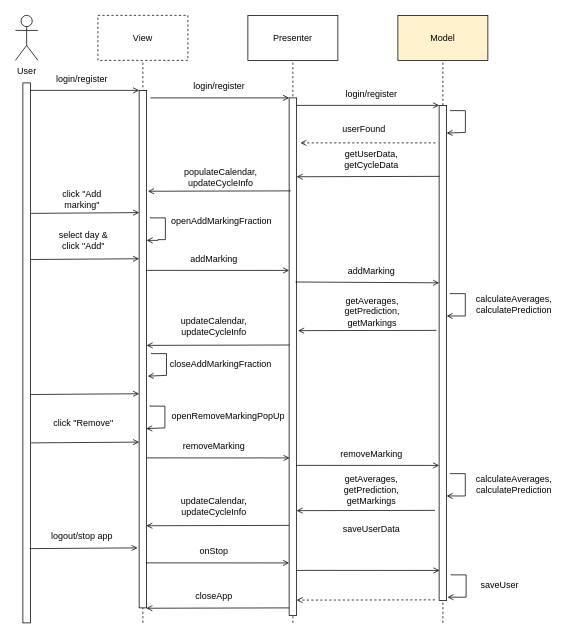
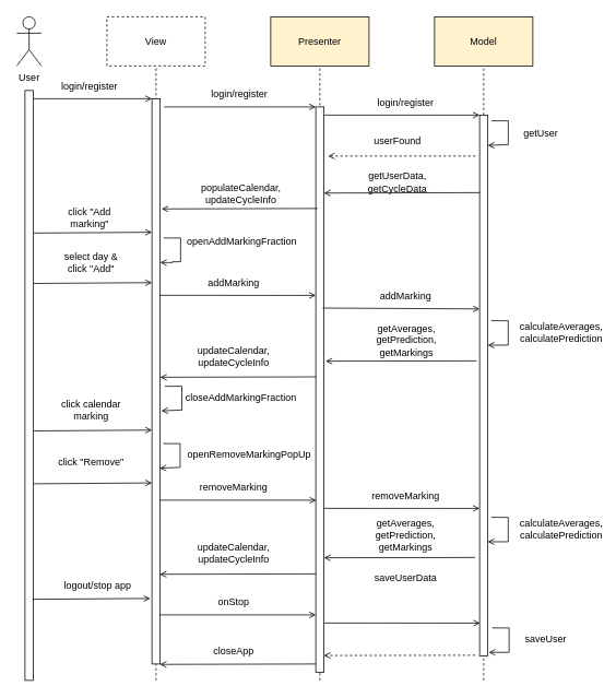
  <mxCell id="0" />
  <mxCell id="1" parent="0" />
  <mxCell id="2" value="" style="endArrow=open;html=1;rounded=0;endFill=0;entryX=0;entryY=0;entryDx=0;entryDy=0;" edge="1" parent="1" target="21"><mxGeometry width="50" height="50" relative="1" as="geometry"><mxPoint x="40" y="120" as="sourcePoint" /><mxPoint x="190" y="142" as="targetPoint" /></mxGeometry></mxCell>
  <mxCell id="3" value="login/register" style="text;html=1;align=center;verticalAlign=middle;whiteSpace=wrap;rounded=0;" vertex="1" parent="1"><mxGeometry x="64" y="90" width="90" height="30" as="geometry" /></mxCell>
  <mxCell id="4" value="" style="endArrow=open;html=1;rounded=0;endFill=0;entryX=0;entryY=0;entryDx=0;entryDy=0;" edge="1" parent="1" target="17"><mxGeometry width="50" height="50" relative="1" as="geometry"><mxPoint x="200" y="130" as="sourcePoint" /><mxPoint x="590" y="140" as="targetPoint" /></mxGeometry></mxCell>
  <mxCell id="5" value="login/register" style="text;html=1;align=center;verticalAlign=middle;whiteSpace=wrap;rounded=0;" vertex="1" parent="1"><mxGeometry x="247" y="100" width="90" height="30" as="geometry" /></mxCell>
  <mxCell id="6" value="login/register" style="text;html=1;align=center;verticalAlign=middle;whiteSpace=wrap;rounded=0;" vertex="1" parent="1"><mxGeometry x="450" y="110" width="90" height="30" as="geometry" /></mxCell>
- <mxCell id="7" value="logout/stop app" style="text;html=1;align=center;verticalAlign=middle;whiteSpace=wrap;rounded=0;" vertex="1" parent="1"><mxGeometry x="64" y="700" width="90" height="30" as="geometry" /></mxCell>
+ <mxCell id="7" value="logout/stop app" style="text;html=1;align=center;verticalAlign=middle;whiteSpace=wrap;rounded=0;" vertex="1" parent="1"><mxGeometry x="74" y="700" width="90" height="30" as="geometry" /></mxCell>
  <mxCell id="8" value="" style="endArrow=open;dashed=1;html=1;rounded=0;endFill=0;" edge="1" parent="1"><mxGeometry width="50" height="50" relative="1" as="geometry"><mxPoint x="580" y="190" as="sourcePoint" /><mxPoint x="400" y="190" as="targetPoint" /></mxGeometry></mxCell>
- <mxCell id="9" value="&lt;div&gt;getUserData,&lt;/div&gt;&lt;div&gt;getCycleData&lt;br&gt;&lt;/div&gt;" style="text;html=1;align=center;verticalAlign=middle;whiteSpace=wrap;rounded=0;" vertex="1" parent="1"><mxGeometry x="450" y="197" width="90" height="30" as="geometry" /></mxCell>
+ <mxCell id="9" value="&lt;div&gt;getUserData,&lt;/div&gt;&lt;div&gt;getCycleData&lt;br&gt;&lt;/div&gt;" style="text;html=1;align=center;verticalAlign=middle;whiteSpace=wrap;rounded=0;" vertex="1" parent="1"><mxGeometry x="440" y="207" width="90" height="30" as="geometry" /></mxCell>
  <mxCell id="10" value="" style="endArrow=open;html=1;rounded=0;endFill=0;exitX=0.914;exitY=0.241;exitDx=0;exitDy=0;exitPerimeter=0;edgeStyle=orthogonalEdgeStyle;entryX=1.014;entryY=0.393;entryDx=0;entryDy=0;entryPerimeter=0;" edge="1" parent="1"><mxGeometry width="50" height="50" relative="1" as="geometry"><mxPoint x="600" y="146" as="sourcePoint" /><mxPoint x="595" y="177" as="targetPoint" /><Array as="points"><mxPoint x="600" y="147" /><mxPoint x="620" y="147" /><mxPoint x="620" y="176" /><mxPoint x="595" y="176" /></Array></mxGeometry></mxCell>
+ <mxCell id="11" value="&lt;div&gt;getUser&lt;/div&gt;" style="text;html=1;align=center;verticalAlign=middle;whiteSpace=wrap;rounded=0;" vertex="1" parent="1"><mxGeometry x="615" y="147" width="90" height="30" as="geometry" /></mxCell>
  <mxCell id="12" value="Model" style="rounded=0;whiteSpace=wrap;html=1;fillColor=#fff2cc;" vertex="1" parent="1"><mxGeometry x="530" y="20" width="120" height="60" as="geometry" /></mxCell>
  <mxCell id="13" value="" style="endArrow=none;dashed=1;html=1;rounded=0;entryX=0.5;entryY=1;entryDx=0;entryDy=0;" edge="1" parent="1" target="12"><mxGeometry width="50" height="50" relative="1" as="geometry"><mxPoint x="590" y="830" as="sourcePoint" /><mxPoint x="590" y="130" as="targetPoint" /></mxGeometry></mxCell>
  <mxCell id="14" value="" style="rounded=0;whiteSpace=wrap;html=1;" vertex="1" parent="1"><mxGeometry x="585" y="140" width="10" height="660" as="geometry" /></mxCell>
- <mxCell id="15" value="Presenter" style="rounded=0;whiteSpace=wrap;html=1;" vertex="1" parent="1"><mxGeometry x="330" y="20" width="120" height="60" as="geometry" /></mxCell>
+ <mxCell id="15" value="Presenter" style="rounded=0;whiteSpace=wrap;html=1;fillColor=#fff2cc;" vertex="1" parent="1"><mxGeometry x="330" y="20" width="120" height="60" as="geometry" /></mxCell>
  <mxCell id="16" value="" style="endArrow=none;dashed=1;html=1;rounded=0;entryX=0.5;entryY=1;entryDx=0;entryDy=0;" edge="1" parent="1" target="15"><mxGeometry width="50" height="50" relative="1" as="geometry"><mxPoint x="390" y="830" as="sourcePoint" /><mxPoint x="389.5" y="120" as="targetPoint" /></mxGeometry></mxCell>
  <mxCell id="17" value="" style="rounded=0;whiteSpace=wrap;html=1;" vertex="1" parent="1"><mxGeometry x="385" y="130" width="10" height="690" as="geometry" /></mxCell>
  <mxCell id="18" value="" style="endArrow=open;html=1;rounded=0;exitX=1.1;exitY=0.024;exitDx=0;exitDy=0;endFill=0;exitPerimeter=0;entryX=0;entryY=0;entryDx=0;entryDy=0;" edge="1" parent="1" target="14"><mxGeometry width="50" height="50" relative="1" as="geometry"><mxPoint x="395" y="140" as="sourcePoint" /><mxPoint x="544" y="140" as="targetPoint" /></mxGeometry></mxCell>
  <mxCell id="19" value="View" style="rounded=0;whiteSpace=wrap;html=1;dashed=1;" vertex="1" parent="1"><mxGeometry x="130" y="20" width="120" height="60" as="geometry" /></mxCell>
  <mxCell id="20" value="" style="endArrow=none;dashed=1;html=1;rounded=0;entryX=0.5;entryY=1;entryDx=0;entryDy=0;" edge="1" parent="1" target="19"><mxGeometry width="50" height="50" relative="1" as="geometry"><mxPoint x="190" y="830" as="sourcePoint" /><mxPoint x="440" y="290" as="targetPoint" /></mxGeometry></mxCell>
  <mxCell id="21" value="" style="rounded=0;whiteSpace=wrap;html=1;" vertex="1" parent="1"><mxGeometry x="185" y="120" width="10" height="690" as="geometry" /></mxCell>
  <mxCell id="22" value="User" style="shape=umlActor;verticalLabelPosition=bottom;verticalAlign=top;html=1;outlineConnect=0;" vertex="1" parent="1"><mxGeometry x="20" y="20" width="30" height="60" as="geometry" /></mxCell>
  <mxCell id="23" value="" style="rounded=0;whiteSpace=wrap;html=1;" vertex="1" parent="1"><mxGeometry x="30" y="110" width="10" height="720" as="geometry" /></mxCell>
  <mxCell id="24" value="" style="endArrow=open;html=1;rounded=0;endFill=0;exitX=1.014;exitY=0.214;exitDx=0;exitDy=0;exitPerimeter=0;entryX=-0.189;entryY=0.198;entryDx=0;entryDy=0;entryPerimeter=0;" edge="1" parent="1"><mxGeometry width="50" height="50" relative="1" as="geometry"><mxPoint x="394.44" y="620" as="sourcePoint" /><mxPoint x="585" y="620.08" as="targetPoint" /></mxGeometry></mxCell>
  <mxCell id="25" value="removeMarking" style="text;html=1;align=center;verticalAlign=middle;whiteSpace=wrap;rounded=0;" vertex="1" parent="1"><mxGeometry x="450" y="590" width="90" height="30" as="geometry" /></mxCell>
  <mxCell id="26" value="&lt;div&gt;calculateAverages,&lt;/div&gt;&lt;div&gt;calculatePrediction&lt;br&gt;&lt;/div&gt;" style="text;html=1;align=center;verticalAlign=middle;whiteSpace=wrap;rounded=0;" vertex="1" parent="1"><mxGeometry x="640" y="630" width="90" height="30" as="geometry" /></mxCell>
  <mxCell id="27" value="" style="endArrow=open;html=1;rounded=0;endFill=0;exitX=0.914;exitY=0.241;exitDx=0;exitDy=0;exitPerimeter=0;edgeStyle=orthogonalEdgeStyle;entryX=1.014;entryY=0.393;entryDx=0;entryDy=0;entryPerimeter=0;" edge="1" parent="1"><mxGeometry width="50" height="50" relative="1" as="geometry"><mxPoint x="599.86" y="630" as="sourcePoint" /><mxPoint x="595" y="660.78" as="targetPoint" /><Array as="points"><mxPoint x="599.86" y="631" /><mxPoint x="619.86" y="631" /><mxPoint x="619.86" y="660" /><mxPoint x="594.86" y="660" /></Array></mxGeometry></mxCell>
  <mxCell id="28" value="" style="endArrow=open;html=1;rounded=0;endFill=0;" edge="1" parent="1"><mxGeometry width="50" height="50" relative="1" as="geometry"><mxPoint x="579.5" y="680" as="sourcePoint" /><mxPoint x="395" y="680.34" as="targetPoint" /></mxGeometry></mxCell>
  <mxCell id="29" value="&lt;div&gt;getAverages,&lt;/div&gt;&lt;div&gt;getPrediction, &lt;br&gt;&lt;/div&gt;&lt;div&gt;getMarkings&lt;br&gt;&lt;/div&gt;" style="text;html=1;align=center;verticalAlign=middle;whiteSpace=wrap;rounded=0;" vertex="1" parent="1"><mxGeometry x="450" y="638" width="90" height="30" as="geometry" /></mxCell>
  <mxCell id="30" value="" style="endArrow=open;html=1;rounded=0;endFill=0;exitX=0.048;exitY=0.087;exitDx=0;exitDy=0;exitPerimeter=0;entryX=1.006;entryY=0.09;entryDx=0;entryDy=0;entryPerimeter=0;" edge="1" parent="1"><mxGeometry width="50" height="50" relative="1" as="geometry"><mxPoint x="385" y="700" as="sourcePoint" /><mxPoint x="194.58" y="700.5" as="targetPoint" /></mxGeometry></mxCell>
  <mxCell id="31" value="&lt;div&gt;updateCalendar,&lt;/div&gt;&lt;div&gt;updateCycleInfo&lt;br&gt;&lt;/div&gt;" style="text;html=1;align=center;verticalAlign=middle;whiteSpace=wrap;rounded=0;" vertex="1" parent="1"><mxGeometry x="240" y="660" width="90" height="30" as="geometry" /></mxCell>
  <mxCell id="32" value="" style="endArrow=open;html=1;rounded=0;endFill=0;exitX=1.083;exitY=0.838;exitDx=0;exitDy=0;exitPerimeter=0;entryX=0;entryY=0.883;entryDx=0;entryDy=0;entryPerimeter=0;" edge="1" parent="1"><mxGeometry width="50" height="50" relative="1" as="geometry"><mxPoint x="39" y="731" as="sourcePoint" /><mxPoint x="183" y="730" as="targetPoint" /></mxGeometry></mxCell>
  <mxCell id="33" value="onStop" style="text;html=1;align=center;verticalAlign=middle;whiteSpace=wrap;rounded=0;" vertex="1" parent="1"><mxGeometry x="240" y="720" width="90" height="30" as="geometry" /></mxCell>
  <mxCell id="34" value="" style="endArrow=open;html=1;rounded=0;endFill=0;exitX=1.014;exitY=0.214;exitDx=0;exitDy=0;exitPerimeter=0;entryX=-0.189;entryY=0.198;entryDx=0;entryDy=0;entryPerimeter=0;" edge="1" parent="1"><mxGeometry width="50" height="50" relative="1" as="geometry"><mxPoint x="194.44" y="750" as="sourcePoint" /><mxPoint x="385" y="750.08" as="targetPoint" /></mxGeometry></mxCell>
  <mxCell id="35" value="" style="endArrow=open;html=1;rounded=0;endFill=0;exitX=1.014;exitY=0.214;exitDx=0;exitDy=0;exitPerimeter=0;entryX=-0.189;entryY=0.198;entryDx=0;entryDy=0;entryPerimeter=0;" edge="1" parent="1"><mxGeometry width="50" height="50" relative="1" as="geometry"><mxPoint x="395" y="760" as="sourcePoint" /><mxPoint x="585.56" y="760.08" as="targetPoint" /></mxGeometry></mxCell>
  <mxCell id="36" value="saveUserData" style="text;html=1;align=center;verticalAlign=middle;whiteSpace=wrap;rounded=0;" vertex="1" parent="1"><mxGeometry x="450" y="690" width="90" height="30" as="geometry" /></mxCell>
  <mxCell id="37" value="" style="endArrow=open;dashed=1;html=1;rounded=0;endFill=0;" edge="1" parent="1"><mxGeometry width="50" height="50" relative="1" as="geometry"><mxPoint x="579.5" y="799.31" as="sourcePoint" /><mxPoint x="395" y="799.65" as="targetPoint" /></mxGeometry></mxCell>
  <mxCell id="38" value="userFound" style="text;html=1;align=center;verticalAlign=middle;whiteSpace=wrap;rounded=0;" vertex="1" parent="1"><mxGeometry x="440" y="157" width="90" height="30" as="geometry" /></mxCell>
  <mxCell id="39" value="" style="endArrow=open;html=1;rounded=0;endFill=0;exitX=0.048;exitY=0.087;exitDx=0;exitDy=0;exitPerimeter=0;entryX=1.006;entryY=0.09;entryDx=0;entryDy=0;entryPerimeter=0;" edge="1" parent="1"><mxGeometry width="50" height="50" relative="1" as="geometry"><mxPoint x="585.42" y="234.66" as="sourcePoint" /><mxPoint x="395" y="235.16" as="targetPoint" /></mxGeometry></mxCell>
  <mxCell id="40" value="" style="endArrow=open;html=1;rounded=0;endFill=0;exitX=0.048;exitY=0.087;exitDx=0;exitDy=0;exitPerimeter=0;entryX=1.006;entryY=0.09;entryDx=0;entryDy=0;entryPerimeter=0;" edge="1" parent="1"><mxGeometry width="50" height="50" relative="1" as="geometry"><mxPoint x="385" y="810" as="sourcePoint" /><mxPoint x="194.58" y="810.5" as="targetPoint" /></mxGeometry></mxCell>
  <mxCell id="41" value="closeApp" style="text;html=1;align=center;verticalAlign=middle;whiteSpace=wrap;rounded=0;" vertex="1" parent="1"><mxGeometry x="240" y="780" width="90" height="30" as="geometry" /></mxCell>
  <mxCell id="42" value="" style="group" vertex="1" connectable="0" parent="1"><mxGeometry x="41" y="250" width="144" height="34" as="geometry" /></mxCell>
  <mxCell id="43" value="click &quot;Add marking&quot;" style="text;html=1;align=center;verticalAlign=middle;whiteSpace=wrap;rounded=0;" vertex="1" parent="42"><mxGeometry x="23" width="90" height="30" as="geometry" /></mxCell>
  <mxCell id="44" value="" style="endArrow=open;html=1;rounded=0;endFill=0;exitX=1.083;exitY=0.838;exitDx=0;exitDy=0;exitPerimeter=0;entryX=0;entryY=0.883;entryDx=0;entryDy=0;entryPerimeter=0;" edge="1" parent="42"><mxGeometry width="50" height="50" relative="1" as="geometry"><mxPoint y="34" as="sourcePoint" /><mxPoint x="144" y="33" as="targetPoint" /></mxGeometry></mxCell>
  <mxCell id="45" value="" style="group" vertex="1" connectable="0" parent="1"><mxGeometry x="41" y="304.5" width="144" height="41" as="geometry" /></mxCell>
  <mxCell id="46" value="" style="endArrow=open;html=1;rounded=0;endFill=0;exitX=1.083;exitY=0.838;exitDx=0;exitDy=0;exitPerimeter=0;entryX=0;entryY=0.883;entryDx=0;entryDy=0;entryPerimeter=0;" edge="1" parent="45"><mxGeometry width="50" height="50" relative="1" as="geometry"><mxPoint y="41" as="sourcePoint" /><mxPoint x="144" y="40" as="targetPoint" /></mxGeometry></mxCell>
  <mxCell id="47" value="select day &amp;amp; click &quot;Add&quot;" style="text;html=1;align=center;verticalAlign=middle;whiteSpace=wrap;rounded=0;" vertex="1" parent="45"><mxGeometry x="25" width="90" height="30" as="geometry" /></mxCell>
  <mxCell id="48" value="" style="group" vertex="1" connectable="0" parent="1"><mxGeometry x="196.79" y="221" width="190.42" height="33.5" as="geometry" /></mxCell>
  <mxCell id="49" value="&lt;div&gt;populateCalendar,&lt;/div&gt;&lt;div&gt;updateCycleInfo&lt;br&gt;&lt;/div&gt;" style="text;html=1;align=center;verticalAlign=middle;whiteSpace=wrap;rounded=0;" vertex="1" parent="48"><mxGeometry x="52.42" width="90" height="30" as="geometry" /></mxCell>
  <mxCell id="50" value="" style="endArrow=open;html=1;rounded=0;endFill=0;exitX=0.048;exitY=0.087;exitDx=0;exitDy=0;exitPerimeter=0;entryX=1.006;entryY=0.09;entryDx=0;entryDy=0;entryPerimeter=0;" edge="1" parent="48"><mxGeometry width="50" height="50" relative="1" as="geometry"><mxPoint x="190.42" y="33.0" as="sourcePoint" /><mxPoint y="33.5" as="targetPoint" /></mxGeometry></mxCell>
  <mxCell id="51" value="" style="group" vertex="1" connectable="0" parent="1"><mxGeometry x="195" y="279" width="145" height="41" as="geometry" /></mxCell>
  <mxCell id="52" value="openAddMarkingFraction" style="text;html=1;align=center;verticalAlign=middle;whiteSpace=wrap;rounded=0;" vertex="1" parent="51"><mxGeometry x="55" width="90" height="30" as="geometry" /></mxCell>
  <mxCell id="53" value="" style="endArrow=open;html=1;rounded=0;endFill=0;exitX=0.914;exitY=0.241;exitDx=0;exitDy=0;exitPerimeter=0;edgeStyle=orthogonalEdgeStyle;entryX=1.014;entryY=0.393;entryDx=0;entryDy=0;entryPerimeter=0;" edge="1" parent="51"><mxGeometry width="50" height="50" relative="1" as="geometry"><mxPoint x="5" y="10" as="sourcePoint" /><mxPoint y="41" as="targetPoint" /><Array as="points"><mxPoint x="5" y="11" /><mxPoint x="25" y="11" /><mxPoint x="25" y="40" /><mxPoint x="15" y="40" /><mxPoint x="15" y="41" /></Array></mxGeometry></mxCell>
  <mxCell id="54" value="" style="group" vertex="1" connectable="0" parent="1"><mxGeometry x="194.44" y="330" width="190.56" height="30.08" as="geometry" /></mxCell>
  <mxCell id="55" value="&lt;div&gt;addMarking&lt;/div&gt;" style="text;html=1;align=center;verticalAlign=middle;whiteSpace=wrap;rounded=0;" vertex="1" parent="54"><mxGeometry x="45.56" width="90" height="30" as="geometry" /></mxCell>
  <mxCell id="56" value="" style="endArrow=open;html=1;rounded=0;endFill=0;exitX=1.014;exitY=0.214;exitDx=0;exitDy=0;exitPerimeter=0;entryX=-0.189;entryY=0.198;entryDx=0;entryDy=0;entryPerimeter=0;" edge="1" parent="54"><mxGeometry width="50" height="50" relative="1" as="geometry"><mxPoint y="30" as="sourcePoint" /><mxPoint x="190.56" y="30.08" as="targetPoint" /></mxGeometry></mxCell>
  <mxCell id="57" value="" style="group" vertex="1" connectable="0" parent="1"><mxGeometry x="393.44" y="345.5" width="191.56" height="31.08" as="geometry" /></mxCell>
  <mxCell id="58" value="&lt;div&gt;addMarking&lt;/div&gt;" style="text;html=1;align=center;verticalAlign=middle;whiteSpace=wrap;rounded=0;" vertex="1" parent="57"><mxGeometry x="56.56" width="90" height="30" as="geometry" /></mxCell>
  <mxCell id="59" value="" style="endArrow=open;html=1;rounded=0;endFill=0;exitX=0.914;exitY=0.241;exitDx=0;exitDy=0;exitPerimeter=0;entryX=-0.189;entryY=0.198;entryDx=0;entryDy=0;entryPerimeter=0;" edge="1" parent="57"><mxGeometry width="50" height="50" relative="1" as="geometry"><mxPoint y="30" as="sourcePoint" /><mxPoint x="191.56" y="31.08" as="targetPoint" /></mxGeometry></mxCell>
  <mxCell id="60" value="" style="group" vertex="1" connectable="0" parent="1"><mxGeometry x="396.97" y="400" width="184.5" height="40.34" as="geometry" /></mxCell>
  <mxCell id="61" value="&lt;div&gt;getAverages,&lt;/div&gt;&lt;div&gt;getPrediction, &lt;br&gt;&lt;/div&gt;&lt;div&gt;getMarkings&lt;br&gt;&lt;/div&gt;" style="text;html=1;align=center;verticalAlign=middle;whiteSpace=wrap;rounded=0;" vertex="1" parent="60"><mxGeometry x="54.5" width="90" height="30" as="geometry" /></mxCell>
  <mxCell id="62" value="" style="endArrow=open;html=1;rounded=0;endFill=0;" edge="1" parent="60"><mxGeometry width="50" height="50" relative="1" as="geometry"><mxPoint x="184.5" y="40" as="sourcePoint" /><mxPoint y="40.34" as="targetPoint" /></mxGeometry></mxCell>
  <mxCell id="63" value="" style="group" vertex="1" connectable="0" parent="1"><mxGeometry x="594.86" y="390" width="135.14" height="30.78" as="geometry" /></mxCell>
  <mxCell id="64" value="&lt;div&gt;calculateAverages,&lt;/div&gt;&lt;div&gt;calculatePrediction&lt;br&gt;&lt;/div&gt;" style="text;html=1;align=center;verticalAlign=middle;whiteSpace=wrap;rounded=0;" vertex="1" parent="63"><mxGeometry x="45.14" width="90" height="30" as="geometry" /></mxCell>
  <mxCell id="65" value="" style="endArrow=open;html=1;rounded=0;endFill=0;exitX=0.914;exitY=0.241;exitDx=0;exitDy=0;exitPerimeter=0;edgeStyle=orthogonalEdgeStyle;entryX=1.014;entryY=0.393;entryDx=0;entryDy=0;entryPerimeter=0;" edge="1" parent="63"><mxGeometry width="50" height="50" relative="1" as="geometry"><mxPoint x="5" as="sourcePoint" /><mxPoint x="0.14" y="30.78" as="targetPoint" /><Array as="points"><mxPoint x="5" y="1" /><mxPoint x="25" y="1" /><mxPoint x="25" y="30" /><mxPoint y="30" /></Array></mxGeometry></mxCell>
  <mxCell id="66" value="" style="group" vertex="1" connectable="0" parent="1"><mxGeometry x="196.5" y="470" width="142" height="31" as="geometry" /></mxCell>
  <mxCell id="67" value="closeAddMarkingFraction" style="text;html=1;align=center;verticalAlign=middle;whiteSpace=wrap;rounded=0;" vertex="1" parent="66"><mxGeometry x="52" width="90" height="30" as="geometry" /></mxCell>
  <mxCell id="68" value="" style="endArrow=open;html=1;rounded=0;endFill=0;exitX=0.914;exitY=0.241;exitDx=0;exitDy=0;exitPerimeter=0;edgeStyle=orthogonalEdgeStyle;entryX=1.014;entryY=0.393;entryDx=0;entryDy=0;entryPerimeter=0;" edge="1" parent="66"><mxGeometry width="50" height="50" relative="1" as="geometry"><mxPoint x="5" as="sourcePoint" /><mxPoint y="31" as="targetPoint" /><Array as="points"><mxPoint x="5" y="1" /><mxPoint x="25" y="1" /><mxPoint x="25" y="30" /><mxPoint y="30" /></Array></mxGeometry></mxCell>
  <mxCell id="69" value="" style="group" vertex="1" connectable="0" parent="1"><mxGeometry x="194.44" y="540" width="155" height="31" as="geometry" /></mxCell>
  <mxCell id="70" value="openRemoveMarkingPopUp" style="text;html=1;align=center;verticalAlign=middle;whiteSpace=wrap;rounded=0;" vertex="1" parent="69"><mxGeometry x="65" width="90" height="30" as="geometry" /></mxCell>
  <mxCell id="71" value="" style="endArrow=open;html=1;rounded=0;endFill=0;exitX=0.914;exitY=0.241;exitDx=0;exitDy=0;exitPerimeter=0;edgeStyle=orthogonalEdgeStyle;entryX=1.014;entryY=0.393;entryDx=0;entryDy=0;entryPerimeter=0;" edge="1" parent="69"><mxGeometry width="50" height="50" relative="1" as="geometry"><mxPoint x="5" as="sourcePoint" /><mxPoint y="31" as="targetPoint" /><Array as="points"><mxPoint x="5" y="1" /><mxPoint x="25" y="1" /><mxPoint x="25" y="30" /><mxPoint y="30" /></Array></mxGeometry></mxCell>
  <mxCell id="72" value="" style="group" vertex="1" connectable="0" parent="1"><mxGeometry x="195" y="419.5" width="190.42" height="40.5" as="geometry" /></mxCell>
  <mxCell id="73" value="&lt;div&gt;updateCalendar,&lt;/div&gt;&lt;div&gt;updateCycleInfo&lt;br&gt;&lt;/div&gt;" style="text;html=1;align=center;verticalAlign=middle;whiteSpace=wrap;rounded=0;" vertex="1" parent="72"><mxGeometry x="45.21" width="90" height="30" as="geometry" /></mxCell>
  <mxCell id="74" value="" style="endArrow=open;html=1;rounded=0;endFill=0;exitX=0.048;exitY=0.087;exitDx=0;exitDy=0;exitPerimeter=0;entryX=1.006;entryY=0.09;entryDx=0;entryDy=0;entryPerimeter=0;" edge="1" parent="72"><mxGeometry width="50" height="50" relative="1" as="geometry"><mxPoint x="190.42" y="40.0" as="sourcePoint" /><mxPoint y="40.5" as="targetPoint" /></mxGeometry></mxCell>
  <mxCell id="75" value="" style="group" vertex="1" connectable="0" parent="1"><mxGeometry x="41" y="484.5" width="144" height="41" as="geometry" /></mxCell>
+ <mxCell id="76" value="click calendar marking" style="text;html=1;align=center;verticalAlign=middle;whiteSpace=wrap;rounded=0;" vertex="1" parent="75"><mxGeometry x="25" width="90" height="30" as="geometry" /></mxCell>
  <mxCell id="77" value="" style="endArrow=open;html=1;rounded=0;endFill=0;exitX=1.083;exitY=0.838;exitDx=0;exitDy=0;exitPerimeter=0;entryX=0;entryY=0.883;entryDx=0;entryDy=0;entryPerimeter=0;" edge="1" parent="75"><mxGeometry width="50" height="50" relative="1" as="geometry"><mxPoint y="41" as="sourcePoint" /><mxPoint x="144" y="40" as="targetPoint" /></mxGeometry></mxCell>
  <mxCell id="78" value="" style="group" vertex="1" connectable="0" parent="1"><mxGeometry x="41" y="549" width="144" height="41" as="geometry" /></mxCell>
  <mxCell id="79" value="click &quot;Remove&quot;" style="text;html=1;align=center;verticalAlign=middle;whiteSpace=wrap;rounded=0;" vertex="1" parent="78"><mxGeometry x="25" width="90" height="30" as="geometry" /></mxCell>
  <mxCell id="80" value="" style="endArrow=open;html=1;rounded=0;endFill=0;exitX=1.083;exitY=0.838;exitDx=0;exitDy=0;exitPerimeter=0;entryX=0;entryY=0.883;entryDx=0;entryDy=0;entryPerimeter=0;" edge="1" parent="78"><mxGeometry width="50" height="50" relative="1" as="geometry"><mxPoint y="41" as="sourcePoint" /><mxPoint x="144" y="40" as="targetPoint" /></mxGeometry></mxCell>
  <mxCell id="81" value="" style="group" vertex="1" connectable="0" parent="1"><mxGeometry x="195" y="580" width="190.56" height="30.08" as="geometry" /></mxCell>
  <mxCell id="82" value="" style="endArrow=open;html=1;rounded=0;endFill=0;exitX=1.014;exitY=0.214;exitDx=0;exitDy=0;exitPerimeter=0;entryX=-0.189;entryY=0.198;entryDx=0;entryDy=0;entryPerimeter=0;" edge="1" parent="81"><mxGeometry width="50" height="50" relative="1" as="geometry"><mxPoint y="30" as="sourcePoint" /><mxPoint x="190.56" y="30.08" as="targetPoint" /></mxGeometry></mxCell>
  <mxCell id="83" value="removeMarking" style="text;html=1;align=center;verticalAlign=middle;whiteSpace=wrap;rounded=0;" vertex="1" parent="81"><mxGeometry x="45" width="90" height="30" as="geometry" /></mxCell>
  <mxCell id="84" value="" style="group" vertex="1" connectable="0" parent="1"><mxGeometry x="596" y="765" width="115.14" height="30.78" as="geometry" /></mxCell>
  <mxCell id="85" value="" style="endArrow=open;html=1;rounded=0;endFill=0;exitX=0.914;exitY=0.241;exitDx=0;exitDy=0;exitPerimeter=0;edgeStyle=orthogonalEdgeStyle;entryX=1.014;entryY=0.393;entryDx=0;entryDy=0;entryPerimeter=0;" edge="1" parent="84"><mxGeometry width="50" height="50" relative="1" as="geometry"><mxPoint x="5" as="sourcePoint" /><mxPoint x="0.14" y="30.78" as="targetPoint" /><Array as="points"><mxPoint x="5" y="1" /><mxPoint x="25" y="1" /><mxPoint x="25" y="30" /><mxPoint y="30" /></Array></mxGeometry></mxCell>
  <mxCell id="86" value="saveUser" style="text;html=1;align=center;verticalAlign=middle;whiteSpace=wrap;rounded=0;" vertex="1" parent="84"><mxGeometry x="25.14" width="90" height="30" as="geometry" /></mxCell>
